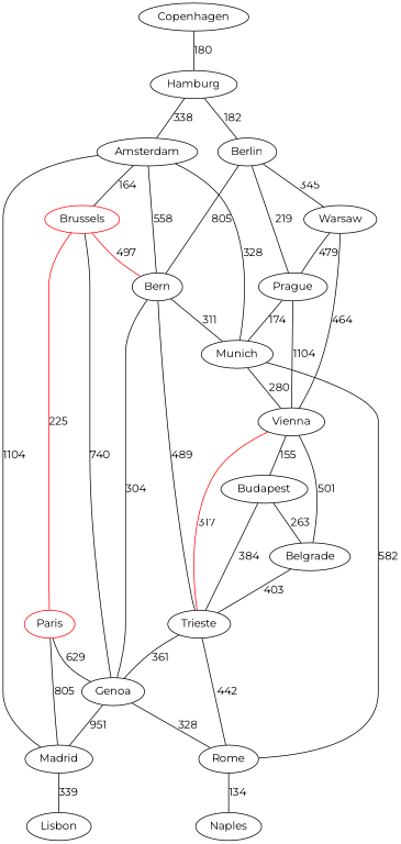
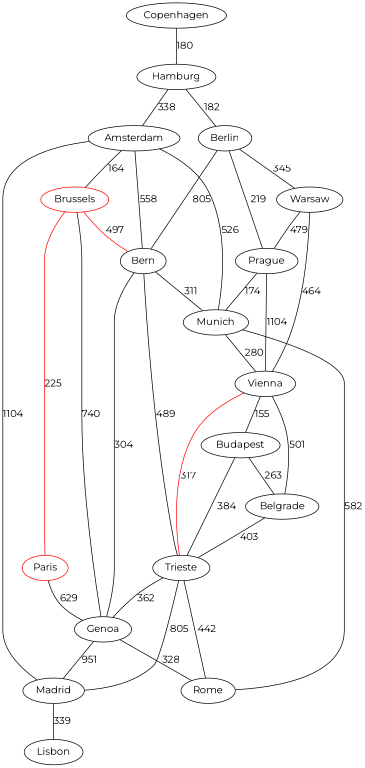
  graph {
    fontname=Montserrat
    node [color=black fontname=Montserrat]
    edge [color=black fontname=Montserrat]
    n1 [label=Copenhagen]
    n2 [label=Hamburg]
    n3 [label=Berlin]
    n4 [label=Amsterdam]
    n5 [label=Warsaw]
    n6 [label=Prague]
    n7 [label=Bern]
    n8 [color=red label=Brussels]
    n9 [label=Munich]
    n10 [label=Madrid]
    n11 [label=Vienna]
    n12 [label=Genoa]
    n13 [label=Trieste]
    n14 [label=Budapest]
    n15 [label=Belgrade]
    n16 [color=red label=Paris]
    n17 [label=Rome]
    n18 [label=Lisbon]
-   n19 [label=Naples]
    n1 -- n2 [label=180]
    n2 -- n3 [label=182]
    n2 -- n4 [label=338]
    n3 -- n5 [label=345]
    n3 -- n6 [label=219]
    n3 -- n7 [label=805]
    n4 -- n7 [label=558]
    n4 -- n8 [label=164]
-   n4 -- n9 [label=328]
+   n4 -- n9 [label=526]
    n4 -- n10 [label=1104]
    n5 -- n6 [label=479]
    n5 -- n11 [label=464]
    n6 -- n9 [label=174]
    n6 -- n11 [label=1104]
    n7 -- n9 [label=311]
    n7 -- n12 [label=304]
    n7 -- n13 [label=489]
    n8 -- n7 [color=red label=497]
    n8 -- n12 [label=740]
    n8 -- n16 [color=red label=225]
    n9 -- n11 [label=280]
    n9 -- n17 [label=582]
    n10 -- n18 [label=339]
    n11 -- n13 [color=red label=317]
    n11 -- n14 [label=155]
    n11 -- n15 [label=501]
    n12 -- n10 [label=951]
    n12 -- n17 [label=328]
-   n13 -- n12 [label=361]
+   n13 -- n12 [label=362]
    n13 -- n17 [label=442]
    n14 -- n13 [label=384]
    n14 -- n15 [label=263]
    n15 -- n13 [label=403]
-   n16 -- n10 [label=805]
+   n13 -- n10 [label=805]
    n16 -- n12 [label=629]
-   n17 -- n19 [label=134]
  }
